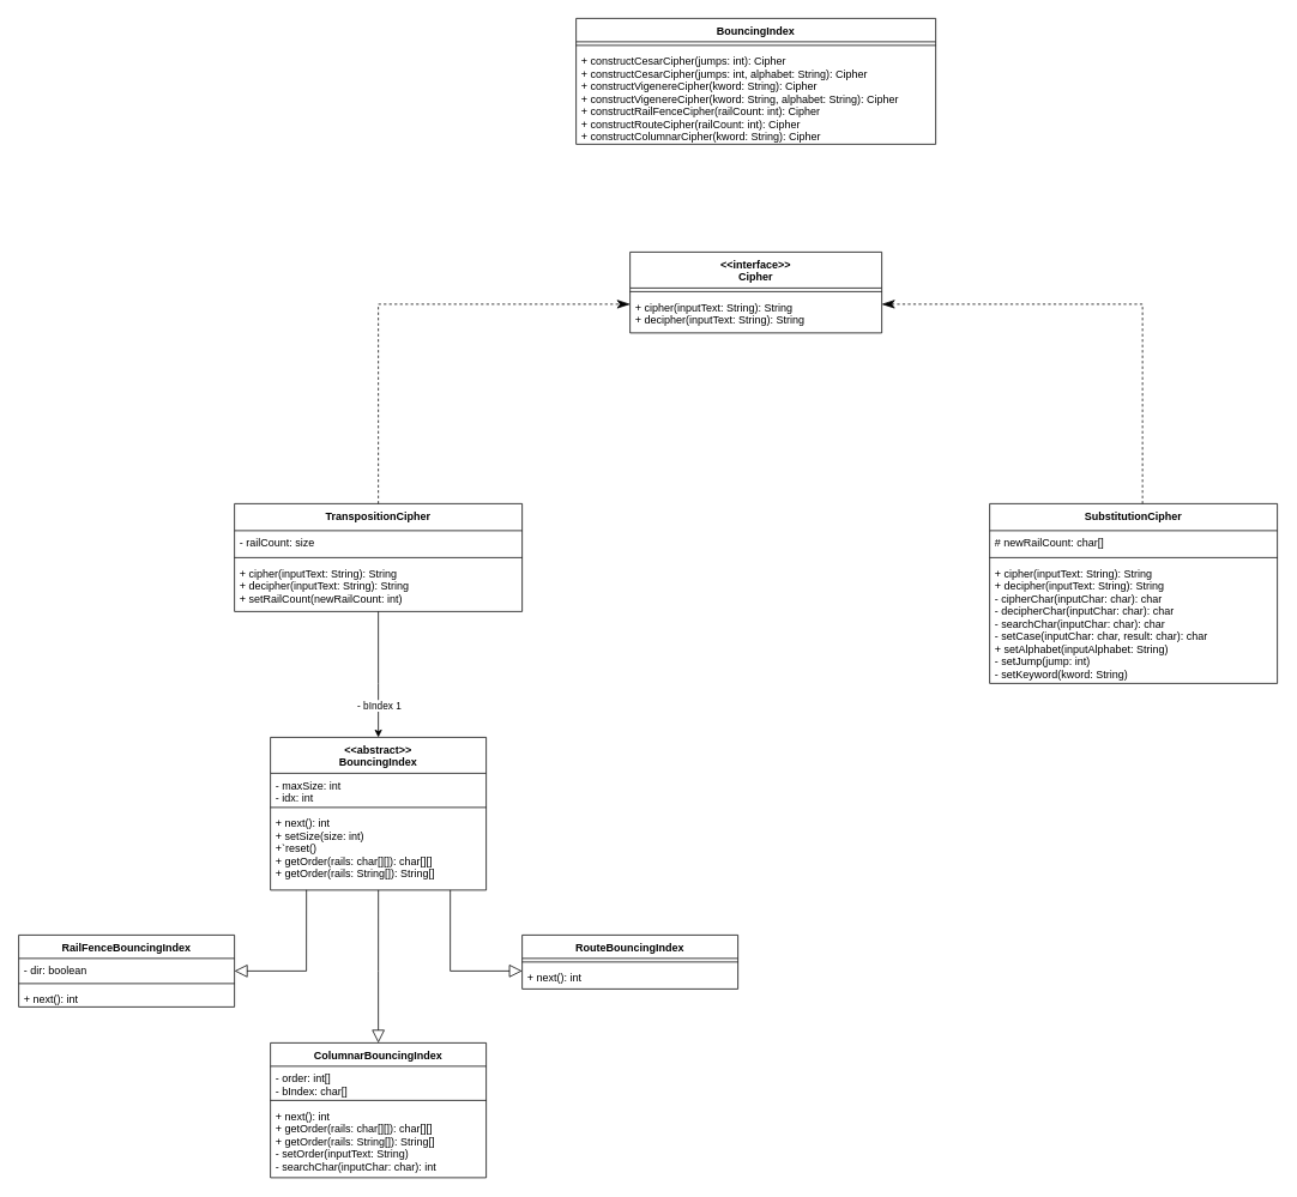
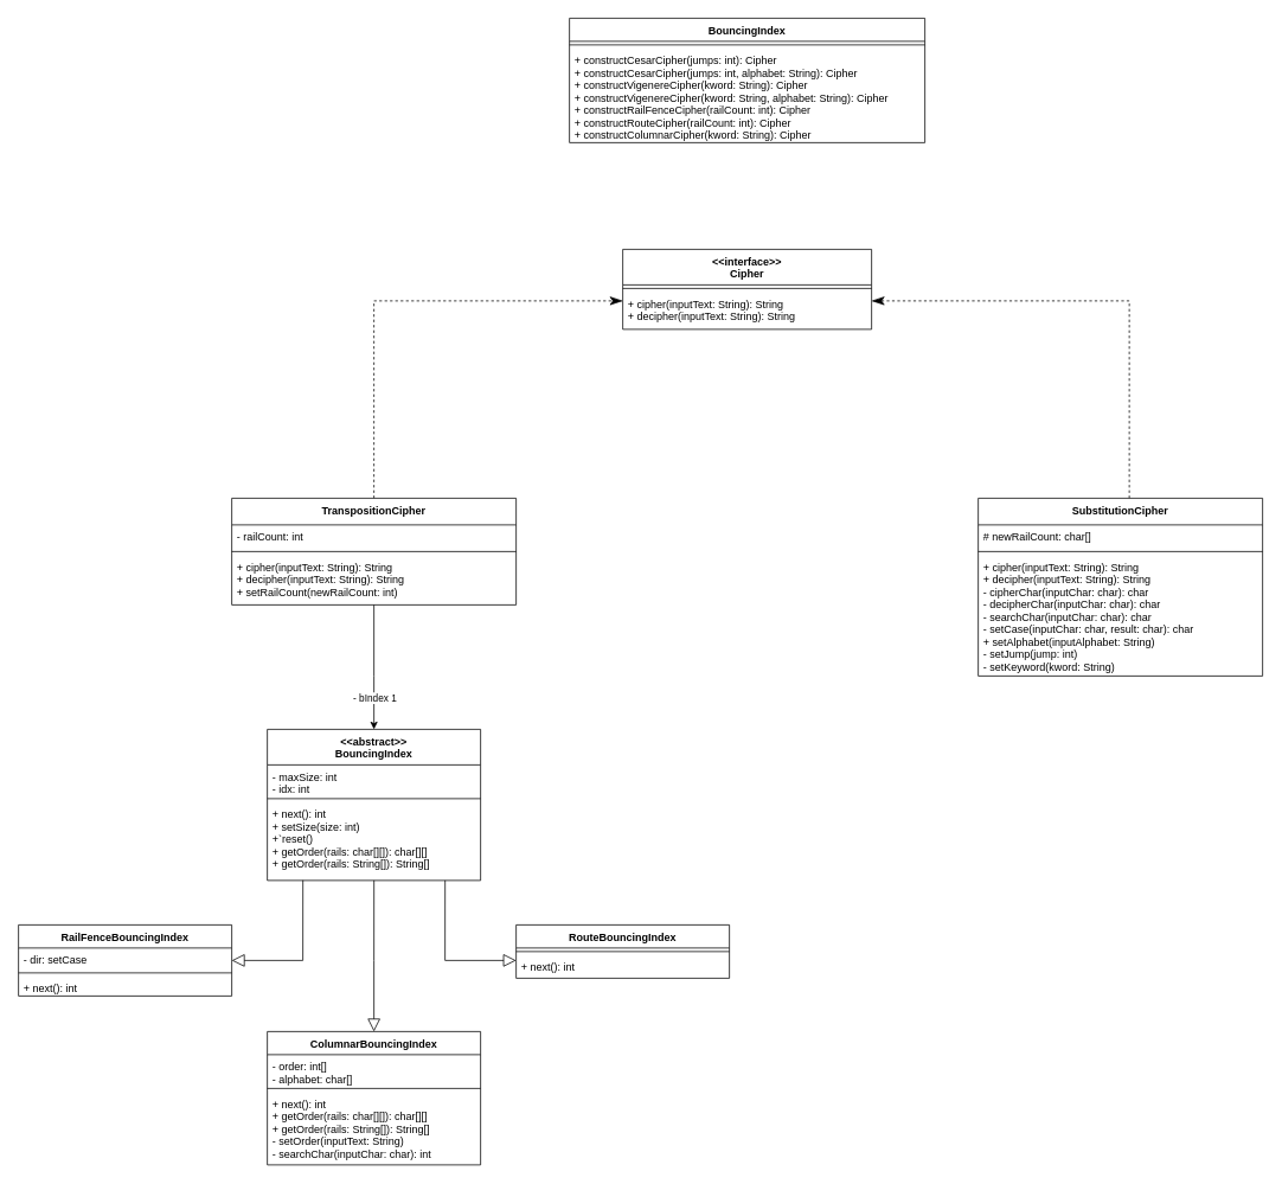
  <mxCell id="0" />
  <mxCell id="1" parent="0" />
  <mxCell id="2" value="&lt;&lt;abstract&gt;&gt;&#10;BouncingIndex" style="swimlane;fontStyle=1;align=center;verticalAlign=top;childLayout=stackLayout;horizontal=1;startSize=40;horizontalStack=0;resizeParent=1;resizeParentMax=0;resizeLast=0;collapsible=1;marginBottom=0;" parent="1" vertex="1"><mxGeometry x="300" y="820" width="240" height="170" as="geometry" /></mxCell>
  <mxCell id="3" value="- maxSize: int&#10;- idx: int" style="text;strokeColor=none;fillColor=none;align=left;verticalAlign=top;spacingLeft=4;spacingRight=4;overflow=hidden;rotatable=0;points=[[0,0.5],[1,0.5]];portConstraint=eastwest;" parent="2" vertex="1"><mxGeometry y="40" width="240" height="34" as="geometry" /></mxCell>
  <mxCell id="4" value="" style="line;strokeWidth=1;fillColor=none;align=left;verticalAlign=middle;spacingTop=-1;spacingLeft=3;spacingRight=3;rotatable=0;labelPosition=right;points=[];portConstraint=eastwest;strokeColor=inherit;" parent="2" vertex="1"><mxGeometry y="74" width="240" height="8" as="geometry" /></mxCell>
  <mxCell id="5" value="+ next(): int&#10;+ setSize(size: int)&#10;+`reset()&#10;+ getOrder(rails: char[][]): char[][]&#10;+ getOrder(rails: String[]): String[]" style="text;strokeColor=none;fillColor=none;align=left;verticalAlign=top;spacingLeft=4;spacingRight=4;overflow=hidden;rotatable=0;points=[[0,0.5],[1,0.5]];portConstraint=eastwest;" parent="2" vertex="1"><mxGeometry y="82" width="240" height="88" as="geometry" /></mxCell>
  <mxCell id="6" value="&lt;&lt;interface&gt;&gt;&#10;Cipher" style="swimlane;fontStyle=1;align=center;verticalAlign=top;childLayout=stackLayout;horizontal=1;startSize=40;horizontalStack=0;resizeParent=1;resizeParentMax=0;resizeLast=0;collapsible=1;marginBottom=0;" parent="1" vertex="1"><mxGeometry x="700" y="280" width="280" height="90" as="geometry" /></mxCell>
  <mxCell id="7" value="" style="line;strokeWidth=1;fillColor=none;align=left;verticalAlign=middle;spacingTop=-1;spacingLeft=3;spacingRight=3;rotatable=0;labelPosition=right;points=[];portConstraint=eastwest;" parent="6" vertex="1"><mxGeometry y="40" width="280" height="8" as="geometry" /></mxCell>
  <mxCell id="8" value="+ cipher(inputText: String): String&#10;+ decipher(inputText: String): String" style="text;strokeColor=none;fillColor=none;align=left;verticalAlign=top;spacingLeft=4;spacingRight=4;overflow=hidden;rotatable=0;points=[[0,0.5],[1,0.5]];portConstraint=eastwest;" parent="6" vertex="1"><mxGeometry y="48" width="280" height="42" as="geometry" /></mxCell>
  <mxCell id="9" value="" style="endArrow=classicThin;endFill=1;endSize=12;html=1;rounded=0;exitX=0.5;exitY=0;exitDx=0;exitDy=0;dashed=1;jumpSize=6;jumpStyle=none;" parent="1" edge="1"><mxGeometry width="160" relative="1" as="geometry"><mxPoint x="420" y="560" as="sourcePoint" /><mxPoint x="700" y="338" as="targetPoint" /><Array as="points"><mxPoint y="338" x="420" /></Array></mxGeometry></mxCell>
  <mxCell id="10" value="" style="endArrow=classicThin;endFill=1;endSize=12;html=1;rounded=0;exitX=0.5;exitY=0;exitDx=0;exitDy=0;dashed=1;" parent="1" edge="1"><mxGeometry width="160" relative="1" as="geometry"><mxPoint x="1270" y="560" as="sourcePoint" /><mxPoint x="980" y="338" as="targetPoint" /><Array as="points"><mxPoint x="1270" y="338" /></Array></mxGeometry></mxCell>
  <mxCell id="11" value="SubstitutionCipher" style="swimlane;fontStyle=1;align=center;verticalAlign=top;childLayout=stackLayout;horizontal=1;startSize=30;horizontalStack=0;resizeParent=1;resizeParentMax=0;resizeLast=0;collapsible=1;marginBottom=0;" parent="1" vertex="1"><mxGeometry x="1100" y="560" width="320" height="200" as="geometry" /></mxCell>
  <mxCell id="12" value="# newRailCount: char[]" style="text;strokeColor=none;fillColor=none;align=left;verticalAlign=top;spacingLeft=4;spacingRight=4;overflow=hidden;rotatable=0;points=[[0,0.5],[1,0.5]];portConstraint=eastwest;" parent="11" vertex="1"><mxGeometry y="30" width="320" height="26" as="geometry" /></mxCell>
  <mxCell id="13" value="" style="line;strokeWidth=1;fillColor=none;align=left;verticalAlign=middle;spacingTop=-1;spacingLeft=3;spacingRight=3;rotatable=0;labelPosition=right;points=[];portConstraint=eastwest;" parent="11" vertex="1"><mxGeometry y="56" width="320" height="8" as="geometry" /></mxCell>
  <mxCell id="14" value="+ cipher(inputText: String): String&#10;+ decipher(inputText: String): String&#10;- cipherChar(inputChar: char): char&#10;- decipherChar(inputChar: char): char&#10;- searchChar(inputChar: char): char&#10;- setCase(inputChar: char, result: char): char&#10;+ setAlphabet(inputAlphabet: String)&#10;- setJump(jump: int)&#10;- setKeyword(kword: String)" style="text;strokeColor=none;fillColor=none;align=left;verticalAlign=top;spacingLeft=4;spacingRight=4;overflow=hidden;rotatable=0;points=[[0,0.5],[1,0.5]];portConstraint=eastwest;" parent="11" vertex="1"><mxGeometry y="64" width="320" height="136" as="geometry" /></mxCell>
  <mxCell id="15" style="edgeStyle=orthogonalEdgeStyle;rounded=0;orthogonalLoop=1;jettySize=auto;html=1;entryX=0.5;entryY=0;entryDx=0;entryDy=0;" parent="1" source="17" target="2" edge="1"><mxGeometry relative="1" as="geometry"><Array as="points"><mxPoint y="760" x="420" /><mxPoint y="760" x="420" /></Array></mxGeometry></mxCell>
  <mxCell id="16" value="- bIndex 1" style="edgeLabel;html=1;align=center;verticalAlign=middle;resizable=0;points=[];" parent="15" vertex="1" connectable="0"><mxGeometry x="0.644" relative="1" as="geometry"><mxPoint y="-11" as="offset" /></mxGeometry></mxCell>
  <mxCell id="17" value="TranspositionCipher" style="swimlane;fontStyle=1;align=center;verticalAlign=top;childLayout=stackLayout;horizontal=1;startSize=30;horizontalStack=0;resizeParent=1;resizeParentMax=0;resizeLast=0;collapsible=1;marginBottom=0;" parent="1" vertex="1"><mxGeometry x="260" y="560" width="320" height="120" as="geometry" /></mxCell>
- <mxCell id="18" value="- railCount: size" style="text;strokeColor=none;fillColor=none;align=left;verticalAlign=top;spacingLeft=4;spacingRight=4;overflow=hidden;rotatable=0;points=[[0,0.5],[1,0.5]];portConstraint=eastwest;" parent="17" vertex="1"><mxGeometry y="30" width="320" height="26" as="geometry" /></mxCell>
+ <mxCell id="18" value="- railCount: int" style="text;strokeColor=none;fillColor=none;align=left;verticalAlign=top;spacingLeft=4;spacingRight=4;overflow=hidden;rotatable=0;points=[[0,0.5],[1,0.5]];portConstraint=eastwest;" parent="17" vertex="1"><mxGeometry y="30" width="320" height="26" as="geometry" /></mxCell>
  <mxCell id="19" value="" style="line;strokeWidth=1;fillColor=none;align=left;verticalAlign=middle;spacingTop=-1;spacingLeft=3;spacingRight=3;rotatable=0;labelPosition=right;points=[];portConstraint=eastwest;" parent="17" vertex="1"><mxGeometry y="56" width="320" height="8" as="geometry" /></mxCell>
  <mxCell id="20" value="+ cipher(inputText: String): String&#10;+ decipher(inputText: String): String&#10;+ setRailCount(newRailCount: int)" style="text;strokeColor=none;fillColor=none;align=left;verticalAlign=top;spacingLeft=4;spacingRight=4;overflow=hidden;rotatable=0;points=[[0,0.5],[1,0.5]];portConstraint=eastwest;" parent="17" vertex="1"><mxGeometry y="64" width="320" height="56" as="geometry" /></mxCell>
  <mxCell id="21" value="RailFenceBouncingIndex" style="swimlane;fontStyle=1;align=center;verticalAlign=top;childLayout=stackLayout;horizontal=1;startSize=26;horizontalStack=0;resizeParent=1;resizeParentMax=0;resizeLast=0;collapsible=1;marginBottom=0;" parent="1" vertex="1"><mxGeometry x="20" y="1040" width="240" height="80" as="geometry" /></mxCell>
- <mxCell id="22" value="- dir: boolean" style="text;strokeColor=none;fillColor=none;align=left;verticalAlign=top;spacingLeft=4;spacingRight=4;overflow=hidden;rotatable=0;points=[[0,0.5],[1,0.5]];portConstraint=eastwest;" parent="21" vertex="1"><mxGeometry y="26" width="240" height="24" as="geometry" /></mxCell>
+ <mxCell id="22" value="- dir: setCase" style="text;strokeColor=none;fillColor=none;align=left;verticalAlign=top;spacingLeft=4;spacingRight=4;overflow=hidden;rotatable=0;points=[[0,0.5],[1,0.5]];portConstraint=eastwest;" parent="21" vertex="1"><mxGeometry y="26" width="240" height="24" as="geometry" /></mxCell>
  <mxCell id="23" value="" style="line;strokeWidth=1;fillColor=none;align=left;verticalAlign=middle;spacingTop=-1;spacingLeft=3;spacingRight=3;rotatable=0;labelPosition=right;points=[];portConstraint=eastwest;strokeColor=inherit;" parent="21" vertex="1"><mxGeometry y="50" width="240" height="8" as="geometry" /></mxCell>
  <mxCell id="24" value="+ next(): int&#10;" style="text;strokeColor=none;fillColor=none;align=left;verticalAlign=top;spacingLeft=4;spacingRight=4;overflow=hidden;rotatable=0;points=[[0,0.5],[1,0.5]];portConstraint=eastwest;" parent="21" vertex="1"><mxGeometry y="58" width="240" height="22" as="geometry" /></mxCell>
  <mxCell id="25" value="RouteBouncingIndex" style="swimlane;fontStyle=1;align=center;verticalAlign=top;childLayout=stackLayout;horizontal=1;startSize=26;horizontalStack=0;resizeParent=1;resizeParentMax=0;resizeLast=0;collapsible=1;marginBottom=0;" parent="1" vertex="1"><mxGeometry x="580" y="1040" width="240" height="60" as="geometry" /></mxCell>
  <mxCell id="26" value="" style="line;strokeWidth=1;fillColor=none;align=left;verticalAlign=middle;spacingTop=-1;spacingLeft=3;spacingRight=3;rotatable=0;labelPosition=right;points=[];portConstraint=eastwest;strokeColor=inherit;" parent="25" vertex="1"><mxGeometry y="26" width="240" height="8" as="geometry" /></mxCell>
  <mxCell id="27" value="+ next(): int" style="text;strokeColor=none;fillColor=none;align=left;verticalAlign=top;spacingLeft=4;spacingRight=4;overflow=hidden;rotatable=0;points=[[0,0.5],[1,0.5]];portConstraint=eastwest;" parent="25" vertex="1"><mxGeometry y="34" width="240" height="26" as="geometry" /></mxCell>
  <mxCell id="28" value="" style="endArrow=block;endFill=0;endSize=12;html=1;rounded=0;exitX=0.167;exitY=0.998;exitDx=0;exitDy=0;exitPerimeter=0;" parent="1" edge="1" source="5"><mxGeometry width="160" relative="1" as="geometry"><mxPoint x="340" y="1000" as="sourcePoint" /><mxPoint x="260" y="1080" as="targetPoint" /><Array as="points"><mxPoint x="340" y="1080" /></Array></mxGeometry></mxCell>
  <mxCell id="29" value="ColumnarBouncingIndex" style="swimlane;fontStyle=1;align=center;verticalAlign=top;childLayout=stackLayout;horizontal=1;startSize=26;horizontalStack=0;resizeParent=1;resizeParentMax=0;resizeLast=0;collapsible=1;marginBottom=0;" vertex="1" parent="1"><mxGeometry x="300" y="1160" width="240" height="150" as="geometry" /></mxCell>
- <mxCell id="30" value="- order: int[]&#10;- bIndex: char[]" style="text;strokeColor=none;fillColor=none;align=left;verticalAlign=top;spacingLeft=4;spacingRight=4;overflow=hidden;rotatable=0;points=[[0,0.5],[1,0.5]];portConstraint=eastwest;" vertex="1" parent="29"><mxGeometry y="26" width="240" height="34" as="geometry" /></mxCell>
+ <mxCell id="30" value="- order: int[]&#10;- alphabet: char[]" style="text;strokeColor=none;fillColor=none;align=left;verticalAlign=top;spacingLeft=4;spacingRight=4;overflow=hidden;rotatable=0;points=[[0,0.5],[1,0.5]];portConstraint=eastwest;" vertex="1" parent="29"><mxGeometry y="26" width="240" height="34" as="geometry" /></mxCell>
  <mxCell id="31" value="" style="line;strokeWidth=1;fillColor=none;align=left;verticalAlign=middle;spacingTop=-1;spacingLeft=3;spacingRight=3;rotatable=0;labelPosition=right;points=[];portConstraint=eastwest;" vertex="1" parent="29"><mxGeometry y="60" width="240" height="8" as="geometry" /></mxCell>
  <mxCell id="32" value="+ next(): int&#10;+ getOrder(rails: char[][]): char[][]&#10;+ getOrder(rails: String[]): String[]&#10;- setOrder(inputText: String)&#10;- searchChar(inputChar: char): int" style="text;strokeColor=none;fillColor=none;align=left;verticalAlign=top;spacingLeft=4;spacingRight=4;overflow=hidden;rotatable=0;points=[[0,0.5],[1,0.5]];portConstraint=eastwest;" vertex="1" parent="29"><mxGeometry y="68" width="240" height="82" as="geometry" /></mxCell>
  <mxCell id="33" value="" style="endArrow=block;endFill=0;endSize=12;html=1;rounded=0;exitX=0.167;exitY=0.998;exitDx=0;exitDy=0;exitPerimeter=0;" edge="1" parent="1"><mxGeometry width="160" relative="1" as="geometry"><mxPoint x="500.08" y="990.004" as="sourcePoint" /><mxPoint x="580" y="1080" as="targetPoint" /><Array as="points"><mxPoint x="500" y="1080" /></Array></mxGeometry></mxCell>
  <mxCell id="34" value="" style="endArrow=block;endFill=0;endSize=12;html=1;rounded=0;exitX=0.167;exitY=0.998;exitDx=0;exitDy=0;exitPerimeter=0;" edge="1" parent="1"><mxGeometry width="160" relative="1" as="geometry"><mxPoint x="420.08" y="990.004" as="sourcePoint" /><mxPoint y="1160" as="targetPoint" x="420" /><Array as="points"><mxPoint y="1080.18" x="420" /></Array></mxGeometry></mxCell>
  <mxCell id="35" value="BouncingIndex" style="swimlane;fontStyle=1;align=center;verticalAlign=top;childLayout=stackLayout;horizontal=1;startSize=26;horizontalStack=0;resizeParent=1;resizeParentMax=0;resizeLast=0;collapsible=1;marginBottom=0;" vertex="1" parent="1"><mxGeometry x="640" y="20" width="400" height="140" as="geometry" /></mxCell>
  <mxCell id="36" value="" style="line;strokeWidth=1;fillColor=none;align=left;verticalAlign=middle;spacingTop=-1;spacingLeft=3;spacingRight=3;rotatable=0;labelPosition=right;points=[];portConstraint=eastwest;" vertex="1" parent="35"><mxGeometry y="26" width="400" height="8" as="geometry" /></mxCell>
  <mxCell id="37" value="+ constructCesarCipher(jumps: int): Cipher&#10;+ constructCesarCipher(jumps: int, alphabet: String): Cipher&#10;+ constructVigenereCipher(kword: String): Cipher&#10;+ constructVigenereCipher(kword: String, alphabet: String): Cipher&#10;+ constructRailFenceCipher(railCount: int): Cipher&#10;+ constructRouteCipher(railCount: int): Cipher&#10;+ constructColumnarCipher(kword: String): Cipher" style="text;strokeColor=none;fillColor=none;align=left;verticalAlign=top;spacingLeft=4;spacingRight=4;overflow=hidden;rotatable=0;points=[[0,0.5],[1,0.5]];portConstraint=eastwest;" vertex="1" parent="35"><mxGeometry y="34" width="400" height="106" as="geometry" /></mxCell>
